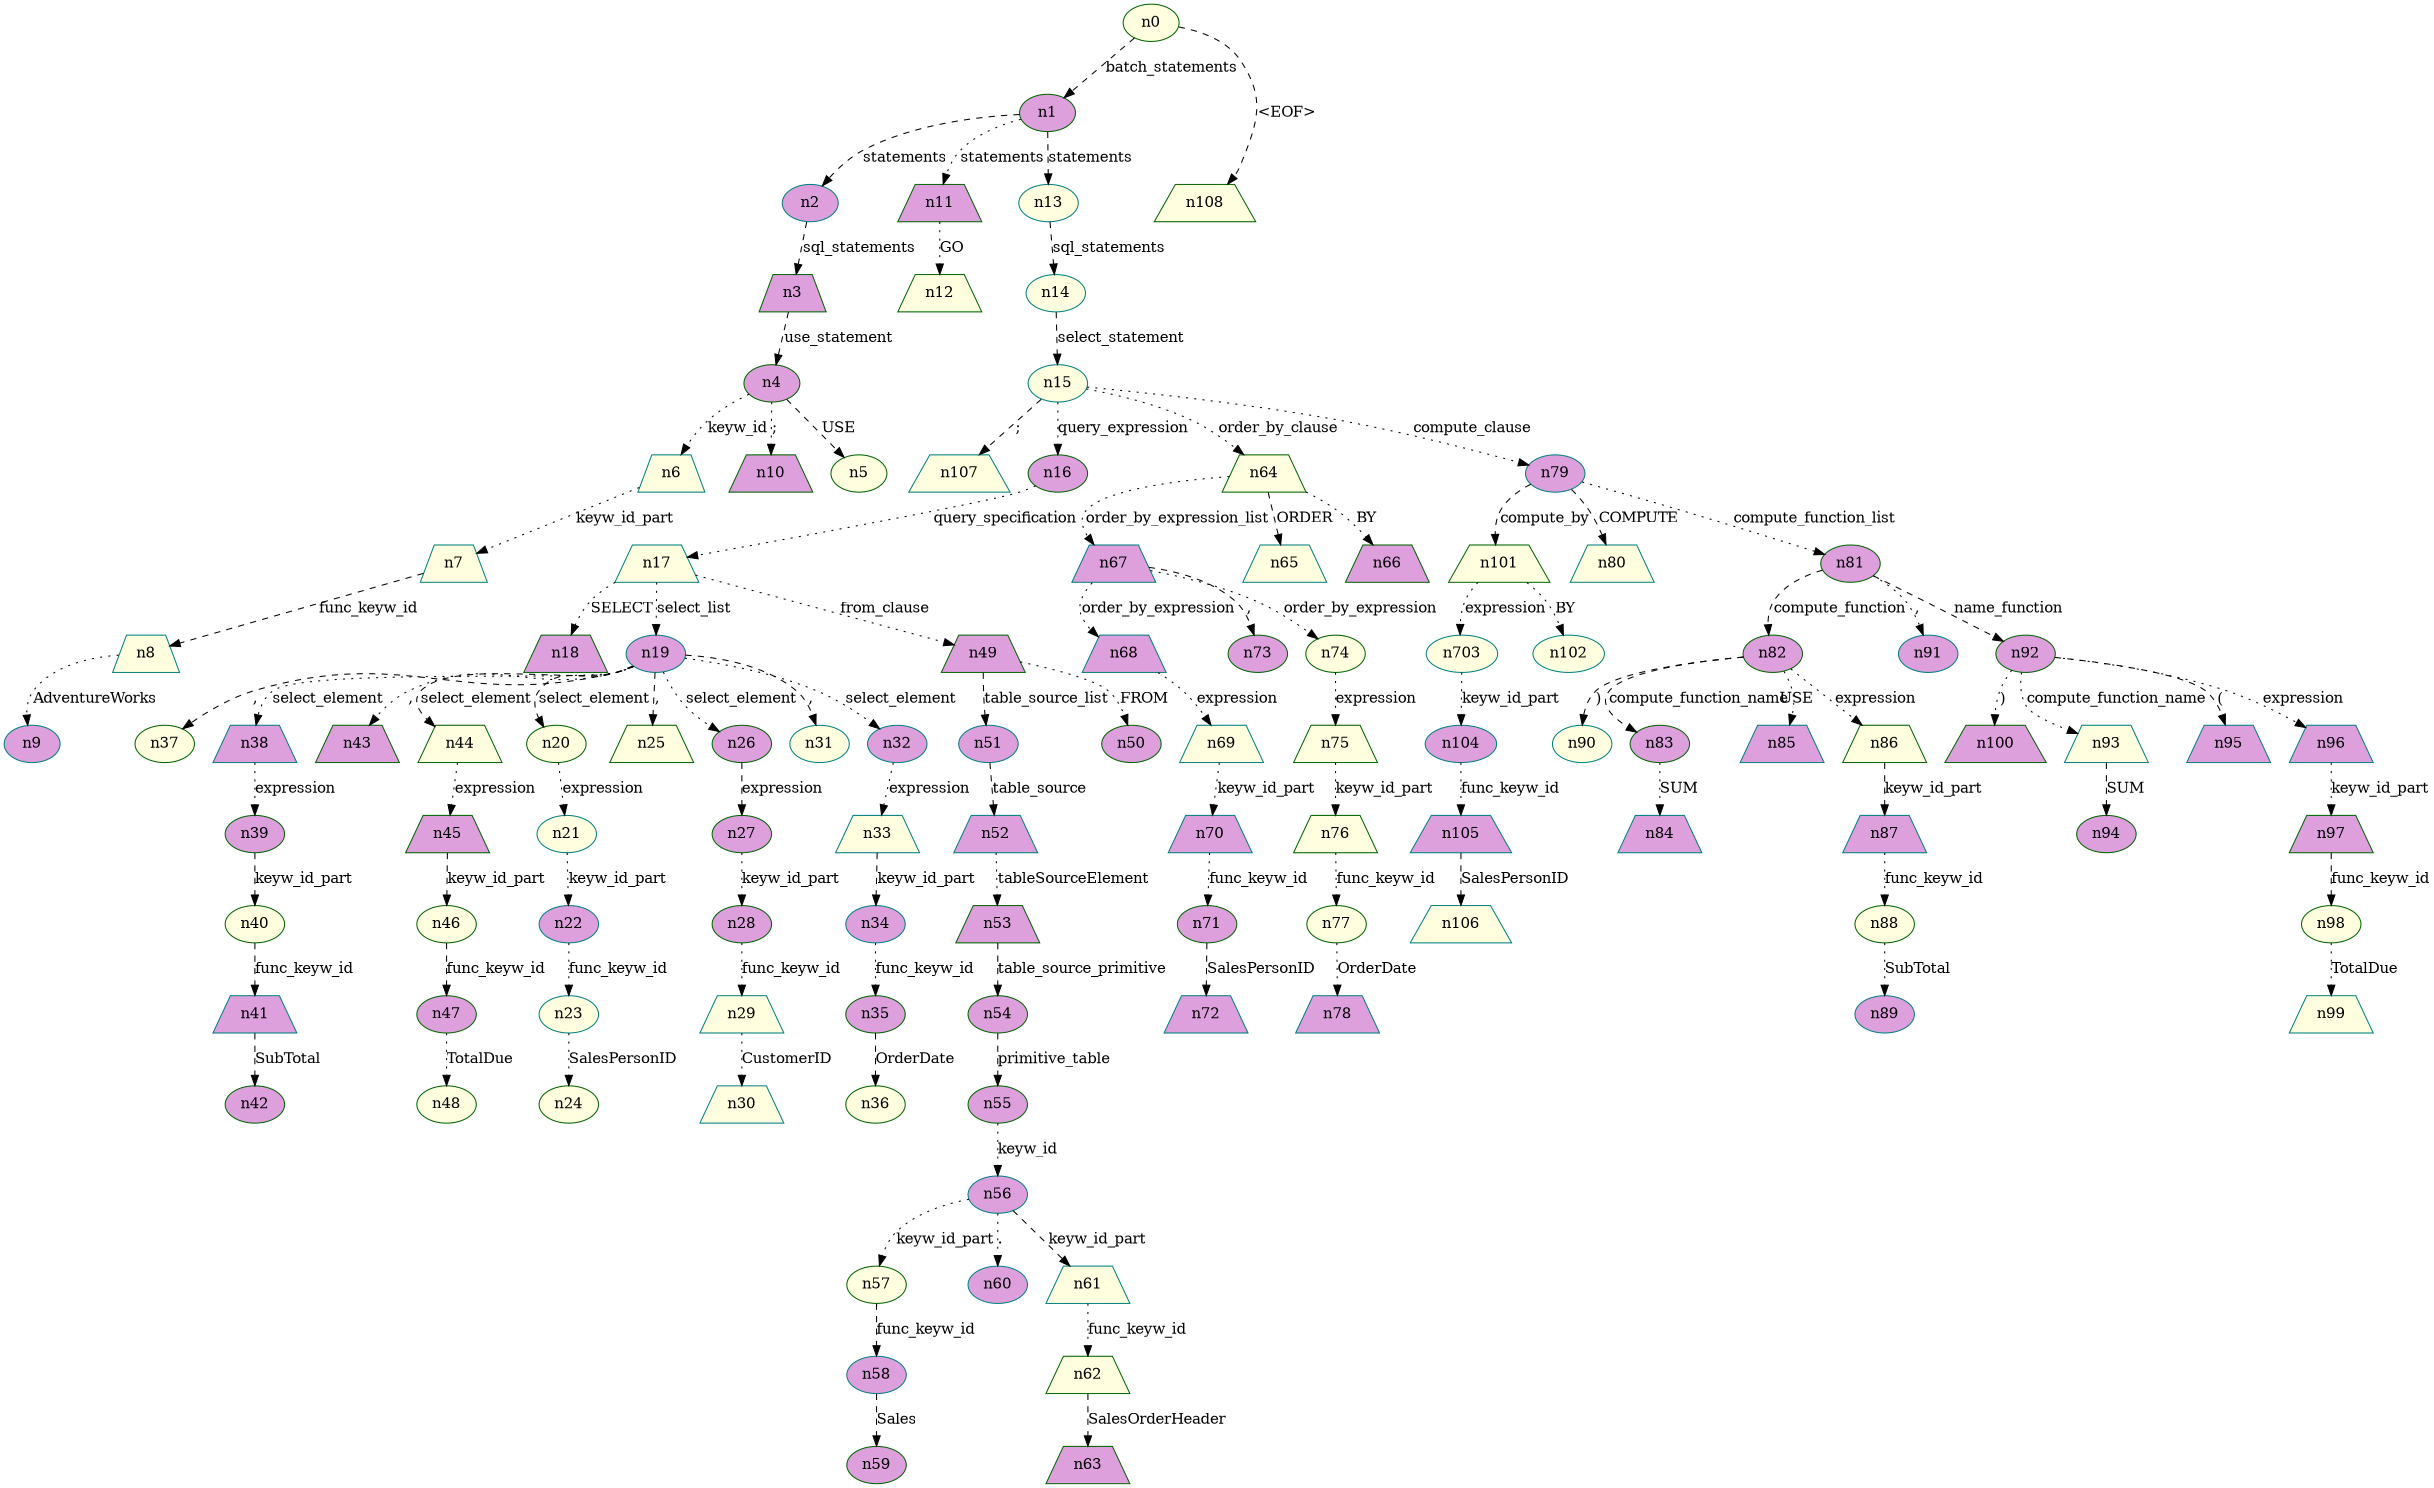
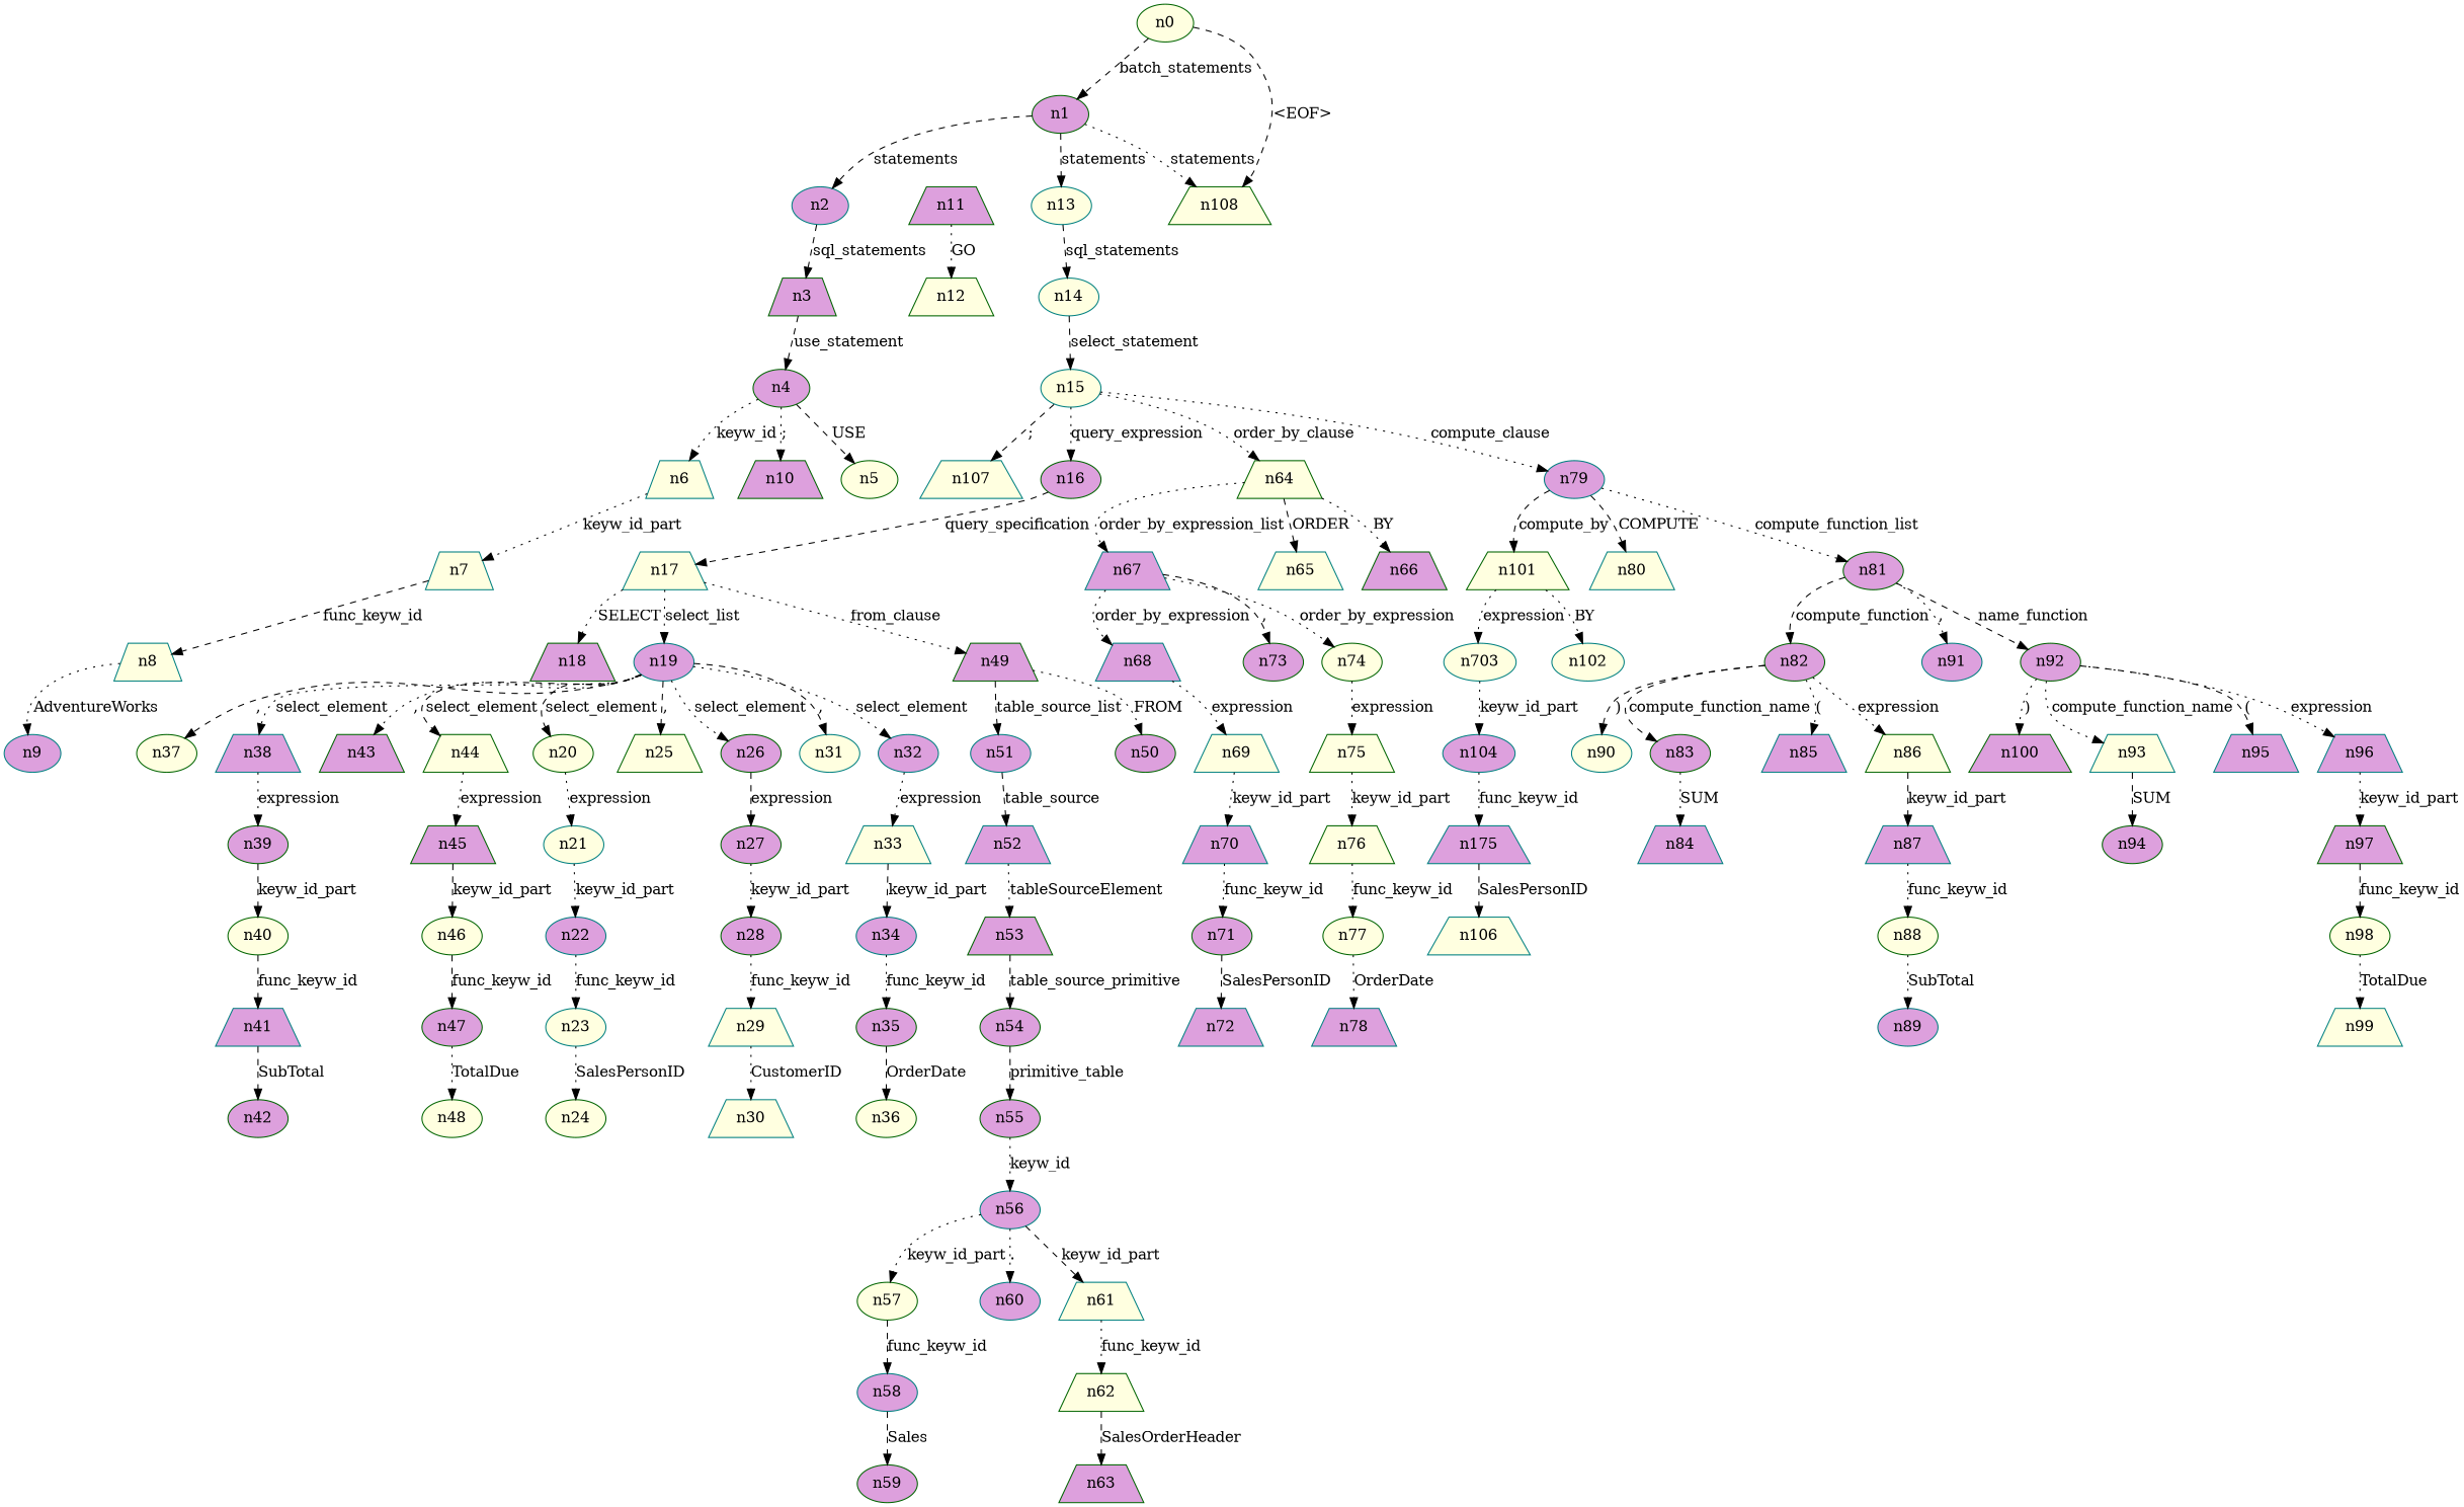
  digraph {
    node [color=darkgreen fillcolor=plum shape=ellipse style=filled]
    edge [style=dotted]
    n0 [fillcolor=lightyellow]
    n1
    n108 [fillcolor=lightyellow shape=trapezium]
    n2 [color=teal]
    n11 [shape=trapezium]
    n13 [color=teal fillcolor=lightyellow]
    n3 [shape=trapezium]
    n12 [fillcolor=lightyellow shape=trapezium]
    n14 [color=teal fillcolor=lightyellow]
    n4
    n5 [fillcolor=lightyellow]
    n6 [color=teal fillcolor=lightyellow shape=trapezium]
    n10 [shape=trapezium]
    n7 [color=teal fillcolor=lightyellow shape=trapezium]
    n8 [color=teal fillcolor=lightyellow shape=trapezium]
    n9 [color=teal]
    n15 [color=teal fillcolor=lightyellow]
    n16
    n64 [fillcolor=lightyellow shape=trapezium]
    n79 [color=teal]
    n107 [color=teal fillcolor=lightyellow shape=trapezium]
    n17 [color=teal fillcolor=lightyellow shape=trapezium]
    n65 [color=teal fillcolor=lightyellow shape=trapezium]
    n66 [shape=trapezium]
    n67 [color=teal shape=trapezium]
    n80 [color=teal fillcolor=lightyellow shape=trapezium]
    n81
    n101 [fillcolor=lightyellow shape=trapezium]
    n18 [shape=trapezium]
    n19 [color=teal]
    n49 [shape=trapezium]
    n20 [fillcolor=lightyellow]
    n25 [fillcolor=lightyellow shape=trapezium]
    n26
    n31 [color=teal fillcolor=lightyellow]
    n32 [color=teal]
    n37 [fillcolor=lightyellow]
    n38 [color=teal shape=trapezium]
    n43 [shape=trapezium]
    n44 [fillcolor=lightyellow shape=trapezium]
    n50
    n51 [color=teal]
    n21 [color=teal fillcolor=lightyellow]
    n27
    n33 [color=teal fillcolor=lightyellow shape=trapezium]
    n39
    n45 [shape=trapezium]
    n22 [color=teal]
    n23 [color=teal fillcolor=lightyellow]
    n24 [fillcolor=lightyellow]
    n28
    n29 [color=teal fillcolor=lightyellow shape=trapezium]
    n30 [color=teal fillcolor=lightyellow shape=trapezium]
    n34 [color=teal]
    n35
    n36 [fillcolor=lightyellow]
    n40 [fillcolor=lightyellow]
    n41 [color=teal shape=trapezium]
    n42
    n46 [fillcolor=lightyellow]
    n47
    n48 [fillcolor=lightyellow]
    n52 [color=teal shape=trapezium]
    n53 [shape=trapezium]
    n54
    n55
    n56 [color=teal]
    n57 [fillcolor=lightyellow]
    n60 [color=teal]
    n61 [color=teal fillcolor=lightyellow shape=trapezium]
    n58 [color=teal]
    n62 [fillcolor=lightyellow shape=trapezium]
    n59
    n63 [shape=trapezium]
    n68 [color=teal shape=trapezium]
    n73
    n74 [fillcolor=lightyellow]
    n69 [color=teal fillcolor=lightyellow shape=trapezium]
    n75 [fillcolor=lightyellow shape=trapezium]
    n70 [color=teal shape=trapezium]
    n71
    n72 [color=teal shape=trapezium]
    n76 [fillcolor=lightyellow shape=trapezium]
    n77 [fillcolor=lightyellow]
    n78 [color=teal shape=trapezium]
    n82
    n91 [color=teal]
    n92
    n102 [color=teal fillcolor=lightyellow]
    n103 [color=teal fillcolor=lightyellow label=n703]
    n83
    n85 [color=teal shape=trapezium]
    n86 [fillcolor=lightyellow shape=trapezium]
    n90 [color=teal fillcolor=lightyellow]
    n93 [color=teal fillcolor=lightyellow shape=trapezium]
    n95 [color=teal shape=trapezium]
    n96 [color=teal shape=trapezium]
    n100 [shape=trapezium]
    n84 [color=teal shape=trapezium]
    n87 [color=teal shape=trapezium]
    n88 [fillcolor=lightyellow]
    n89 [color=teal]
    n94
    n97 [shape=trapezium]
    n98 [fillcolor=lightyellow]
    n99 [color=teal fillcolor=lightyellow shape=trapezium]
    n104 [color=teal]
-   n105 [color=teal shape=trapezium]
+   n105 [color=teal shape=trapezium label=n175]
    n106 [color=teal fillcolor=lightyellow shape=trapezium]
    n0 -> n1 [label=batch_statements style=dashed]
    n0 -> n108 [label="<EOF>" style=dashed]
    n1 -> n2 [label=statements style=dashed]
-   n1 -> n11 [label=statements]
+   n1 -> n108 [label=statements]
    n1 -> n13 [label=statements style=dashed]
    n2 -> n3 [label=sql_statements style=dashed]
    n11 -> n12 [label=GO]
    n13 -> n14 [label=sql_statements style=dashed]
    n3 -> n4 [label=use_statement style=dashed]
    n14 -> n15 [label=select_statement style=dashed]
    n4 -> n5 [label=USE style=dashed]
    n4 -> n6 [label=keyw_id]
    n4 -> n10 [label=";"]
    n6 -> n7 [label=keyw_id_part]
    n7 -> n8 [label=func_keyw_id style=dashed]
    n8 -> n9 [label=AdventureWorks]
    n15 -> n16 [label=query_expression]
    n15 -> n64 [label=order_by_clause]
    n15 -> n79 [label=compute_clause]
    n15 -> n107 [label=";" style=dashed]
-   n16 -> n17 [label=query_specification]
+   n16 -> n17 [label=query_specification style=dashed]
    n64 -> n65 [label=ORDER style=dashed]
    n64 -> n66 [label=BY]
    n64 -> n67 [label=order_by_expression_list]
    n79 -> n80 [label=COMPUTE style=dashed]
    n79 -> n81 [label=compute_function_list]
    n79 -> n101 [label=compute_by style=dashed]
    n17 -> n18 [label=SELECT]
    n17 -> n19 [label=select_list]
    n17 -> n49 [label=from_clause]
    n67 -> n68 [label=order_by_expression]
    n67 -> n73 [label="," style=dashed]
    n67 -> n74 [label=order_by_expression]
    n81 -> n82 [label=compute_function style=dashed]
    n81 -> n91 [label=","]
    n81 -> n92 [label=name_function style=dashed]
    n101 -> n102 [label=BY]
    n101 -> n103 [label=expression]
    n19 -> n20 [label=select_element style=dashed]
    n19 -> n25 [label="," style=dashed]
    n19 -> n26 [label=select_element]
    n19 -> n31 [label="," style=dashed]
    n19 -> n32 [label=select_element]
    n19 -> n37 [label="," style=dashed]
    n19 -> n38 [label=select_element]
    n19 -> n43 [label=","]
    n19 -> n44 [label=select_element style=dashed]
    n49 -> n50 [label=FROM]
    n49 -> n51 [label=table_source_list style=dashed]
    n20 -> n21 [label=expression]
    n26 -> n27 [label=expression style=dashed]
    n32 -> n33 [label=expression]
    n38 -> n39 [label=expression]
    n44 -> n45 [label=expression]
    n51 -> n52 [label=table_source style=dashed]
    n21 -> n22 [label=keyw_id_part]
    n27 -> n28 [label=keyw_id_part]
    n33 -> n34 [label=keyw_id_part style=dashed]
    n39 -> n40 [label=keyw_id_part style=dashed]
    n45 -> n46 [label=keyw_id_part style=dashed]
    n22 -> n23 [label=func_keyw_id]
    n23 -> n24 [label=SalesPersonID]
    n28 -> n29 [label=func_keyw_id]
    n29 -> n30 [label=CustomerID]
    n34 -> n35 [label=func_keyw_id]
    n35 -> n36 [label=OrderDate style=dashed]
    n40 -> n41 [label=func_keyw_id style=dashed]
    n41 -> n42 [label=SubTotal style=dashed]
    n46 -> n47 [label=func_keyw_id style=dashed]
    n47 -> n48 [label=TotalDue]
    n52 -> n53 [label=tableSourceElement]
    n53 -> n54 [label=table_source_primitive style=dashed]
    n54 -> n55 [label=primitive_table style=dashed]
    n55 -> n56 [label=keyw_id]
    n56 -> n57 [label=keyw_id_part]
    n56 -> n60 [label="."]
    n56 -> n61 [label=keyw_id_part style=dashed]
    n57 -> n58 [label=func_keyw_id style=dashed]
    n61 -> n62 [label=func_keyw_id]
    n58 -> n59 [label=Sales style=dashed]
    n62 -> n63 [label=SalesOrderHeader style=dashed]
    n68 -> n69 [label=expression]
    n74 -> n75 [label=expression]
    n69 -> n70 [label=keyw_id_part]
    n75 -> n76 [label=keyw_id_part]
    n70 -> n71 [label=func_keyw_id]
    n71 -> n72 [label=SalesPersonID style=dashed]
    n76 -> n77 [label=func_keyw_id]
    n77 -> n78 [label=OrderDate]
    n82 -> n83 [label=compute_function_name style=dashed]
-   n82 -> n85 [label=USE]
+   n82 -> n85 [label="("]
    n82 -> n86 [label=expression]
    n82 -> n90 [label=")" style=dashed]
    n92 -> n93 [label=compute_function_name]
    n92 -> n95 [label="(" style=dashed]
    n92 -> n96 [label=expression]
    n92 -> n100 [label=")"]
    n103 -> n104 [label=keyw_id_part]
    n83 -> n84 [label=SUM]
    n86 -> n87 [label=keyw_id_part style=dashed]
    n93 -> n94 [label=SUM style=dashed]
    n96 -> n97 [label=keyw_id_part]
    n87 -> n88 [label=func_keyw_id]
    n88 -> n89 [label=SubTotal]
    n97 -> n98 [label=func_keyw_id style=dashed]
    n98 -> n99 [label=TotalDue]
    n104 -> n105 [label=func_keyw_id]
    n105 -> n106 [label=SalesPersonID style=dashed]
  }
